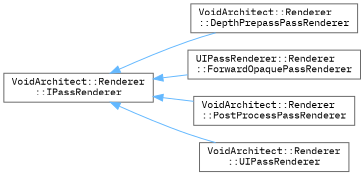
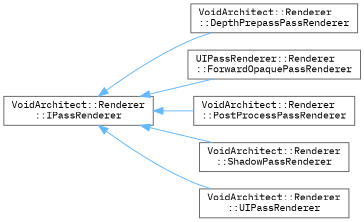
  digraph {
    fontname="IBM Plex Mono"
    rankdir=LR
    node [color=grey40 fillcolor=white fontname="IBM Plex Mono" fontsize=10 shape=box style=filled]
    edge [color=steelblue1 dir=back fontname="IBM Plex Mono" fontsize=10 labelfontname=Helvetica labelfontsize=10 style=solid]
    n1 [height=0.2 label="VoidArchitect::Renderer\l::IPassRenderer" width=0.4]
    n2 [height=0.2 label="VoidArchitect::Renderer\l::DepthPrepassPassRenderer" width=0.4]
    n3 [height=0.2 label="UIPassRenderer::Renderer\l::ForwardOpaquePassRenderer" width=0.4]
    n4 [height=0.2 label="VoidArchitect::Renderer\l::PostProcessPassRenderer" width=0.4]
+   n5 [height=0.2 label="VoidArchitect::Renderer\l::ShadowPassRenderer" width=0.4]
    n6 [height=0.2 label="VoidArchitect::Renderer\l::UIPassRenderer" width=0.4]
    n1 -> n2
    n1 -> n3
    n1 -> n4
+   n1 -> n5
    n1 -> n6
  }
